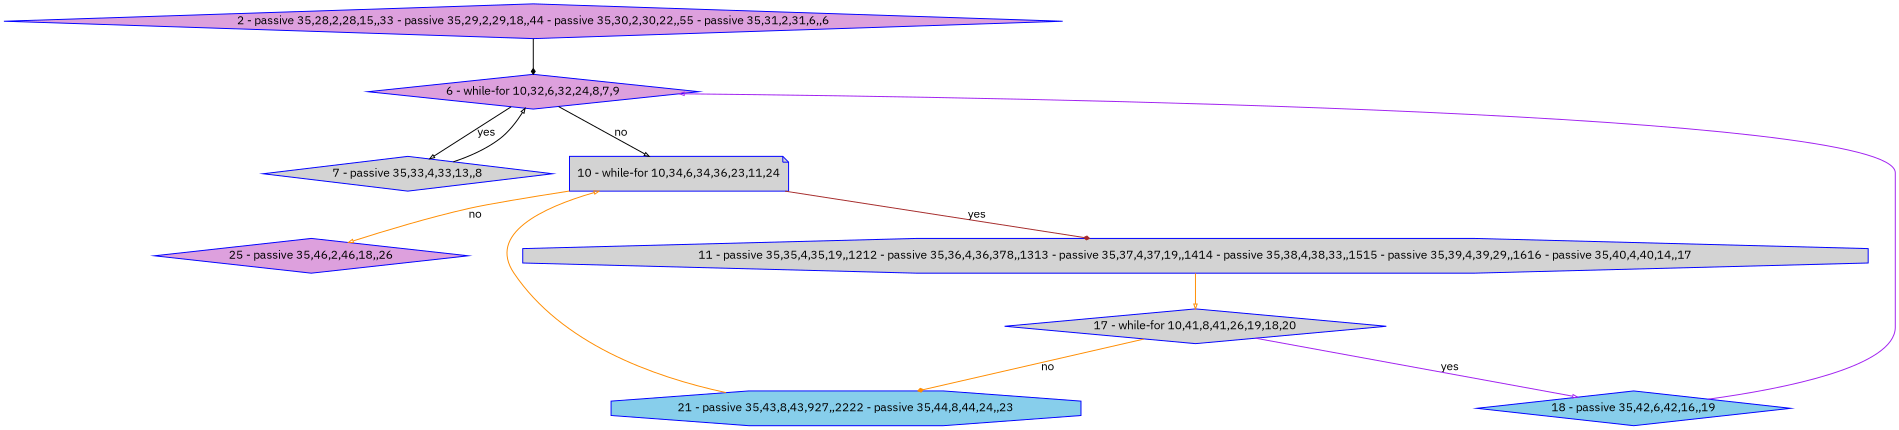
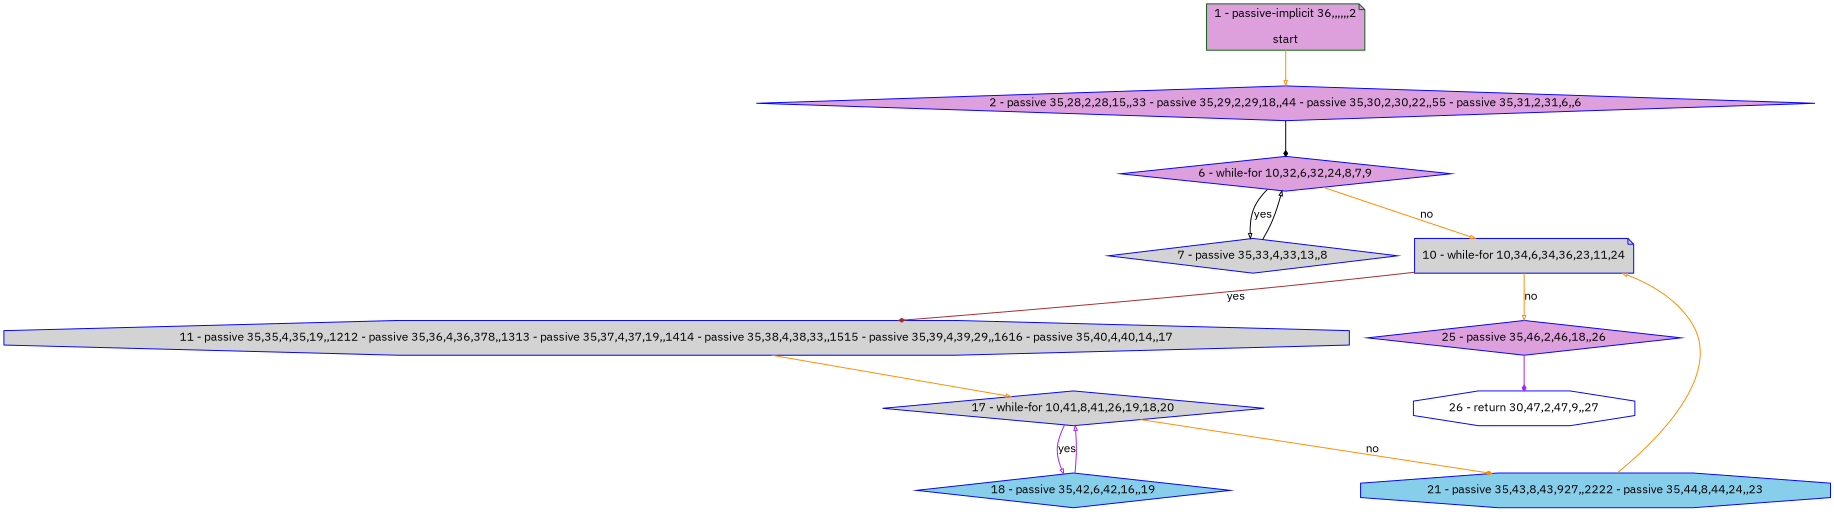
  digraph {
    bgcolor=white
    compound=true
    fillcolor="#FFFFCC"
    fontname="IBM Plex Sans"
    fontsize=12
    pack=true
    packmode=clust
    style="rounded,filled"
    node [color="#0000ff" compound=true fillcolor=plum fixedsize=false fontname="IBM Plex Sans" fontsize=12 node_initialized=no shape=diamond style=filled]
    edge [arrowhead=onormal arrowsize=0.5 arrowtail=none color=darkorange compound=true dir=forward fontcolor=black fontname="IBM Plex Sans" fontsize=12]
    n1 [label="2 - passive 35,28,2,28,15,,33 - passive 35,29,2,29,18,,44 - passive 35,30,2,30,22,,55 - passive 35,31,2,31,6,,6"]
    n2 [label="6 - while-for 10,32,6,32,24,8,7,9"]
    n3 [fillcolor=lightgrey label="7 - passive 35,33,4,33,13,,8"]
    n4 [fillcolor=lightgrey label="10 - while-for 10,34,6,34,36,23,11,24" shape=note]
+   n5 [color="#006400" label="1 - passive-implicit 36,,,,,,2\n\nstart" shape=note]
    n6 [fillcolor=lightgrey label="11 - passive 35,35,4,35,19,,1212 - passive 35,36,4,36,378,,1313 - passive 35,37,4,37,19,,1414 - passive 35,38,4,38,33,,1515 - passive 35,39,4,39,29,,1616 - passive 35,40,4,40,14,,17" shape=octagon]
    n7 [label="25 - passive 35,46,2,46,18,,26"]
    n8 [fillcolor=lightgrey label="17 - while-for 10,41,8,41,26,19,18,20"]
+   n9 [fillcolor=white label="26 - return 30,47,2,47,9,,27" shape=octagon]
    n10 [fillcolor=skyblue label="18 - passive 35,42,6,42,16,,19"]
    n11 [fillcolor=skyblue label="21 - passive 35,43,8,43,927,,2222 - passive 35,44,8,44,24,,23" shape=octagon]
    n1 -> n2 [arrowhead=diamond color=black]
    n2 -> n3 [color=black label=yes]
-   n2 -> n4 [color=black label=no]
+   n2 -> n4 [label=no]
    n3 -> n2 [color=black]
    n4 -> n6 [arrowhead=diamond color=brown label=yes]
    n4 -> n7 [label=no]
+   n5 -> n1
    n6 -> n8
+   n7 -> n9 [arrowhead=diamond color=purple]
    n8 -> n10 [color=purple label=yes]
    n8 -> n11 [arrowhead=diamond label=no]
-   n10 -> n2 [color=purple]
+   n10 -> n8 [color=purple]
    n11 -> n4
  }
